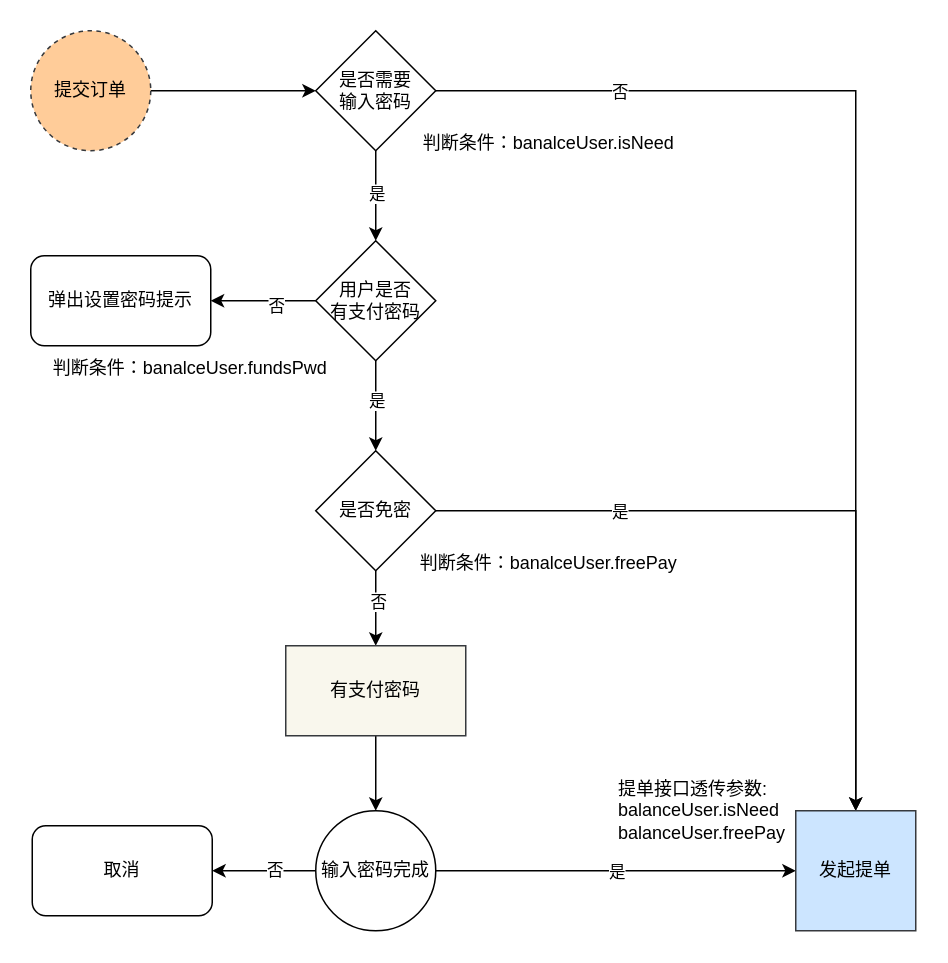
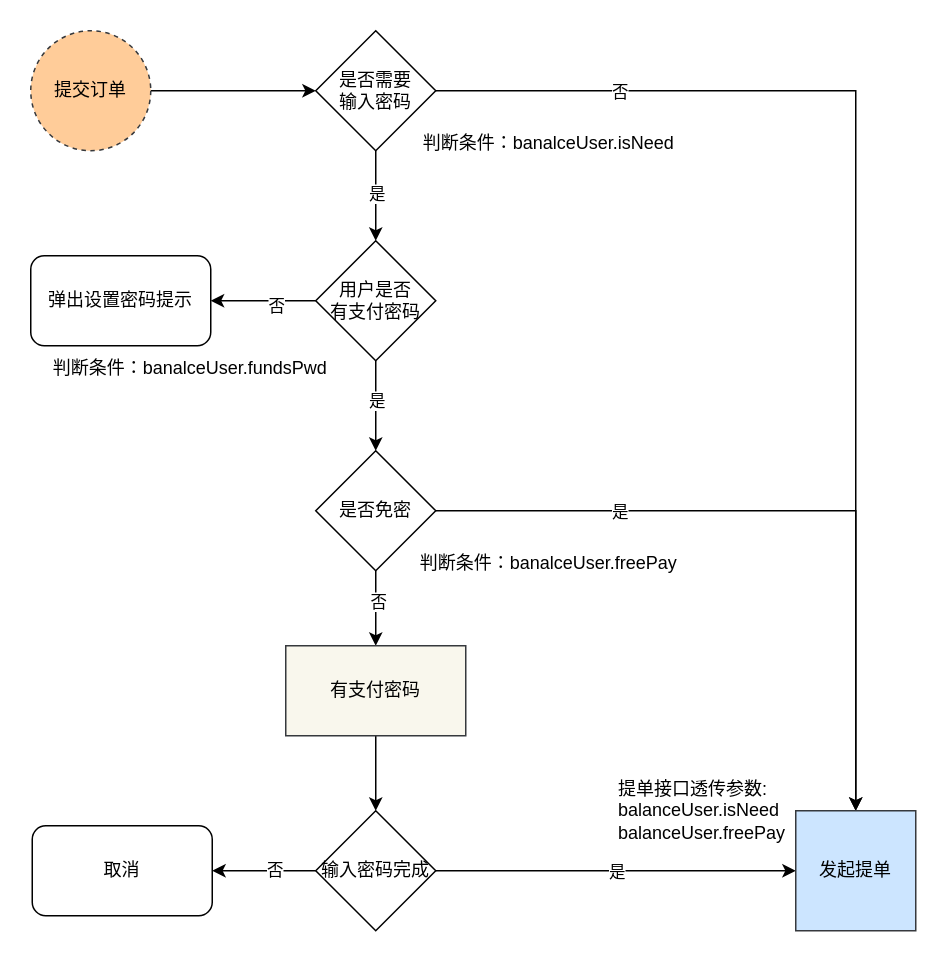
  <mxCell id="0" />
  <mxCell id="1" parent="0" />
  <mxCell id="2" style="edgeStyle=orthogonalEdgeStyle;rounded=0;orthogonalLoop=1;jettySize=auto;html=1;exitX=0.5;exitY=1;exitDx=0;exitDy=0;" edge="1" parent="1" source="6" target="16"><mxGeometry relative="1" as="geometry" /></mxCell>
  <mxCell id="3" value="是" style="edgeLabel;html=1;align=center;verticalAlign=middle;resizable=0;points=[];" vertex="1" connectable="0" parent="2"><mxGeometry x="-0.08" relative="1" as="geometry"><mxPoint as="offset" /></mxGeometry></mxCell>
  <mxCell id="4" style="edgeStyle=orthogonalEdgeStyle;rounded=0;orthogonalLoop=1;jettySize=auto;html=1;exitX=1;exitY=0.5;exitDx=0;exitDy=0;" edge="1" parent="1" source="6" target="24"><mxGeometry relative="1" as="geometry" /></mxCell>
  <mxCell id="5" value="否" style="edgeLabel;html=1;align=center;verticalAlign=middle;resizable=0;points=[];" vertex="1" connectable="0" parent="4"><mxGeometry x="-0.678" relative="1" as="geometry"><mxPoint as="offset" /></mxGeometry></mxCell>
  <mxCell id="6" value="是否需要&lt;br&gt;输入密码" style="rhombus;whiteSpace=wrap;html=1;" vertex="1" parent="1"><mxGeometry x="210" y="20" width="80" height="80" as="geometry" /></mxCell>
  <mxCell id="7" style="edgeStyle=orthogonalEdgeStyle;rounded=0;orthogonalLoop=1;jettySize=auto;html=1;exitX=1;exitY=0.5;exitDx=0;exitDy=0;entryX=0.5;entryY=0;entryDx=0;entryDy=0;" edge="1" parent="1" source="11" target="24"><mxGeometry relative="1" as="geometry" /></mxCell>
  <mxCell id="8" value="是" style="edgeLabel;html=1;align=center;verticalAlign=middle;resizable=0;points=[];" vertex="1" connectable="0" parent="7"><mxGeometry x="-0.491" relative="1" as="geometry"><mxPoint as="offset" /></mxGeometry></mxCell>
  <mxCell id="9" style="edgeStyle=orthogonalEdgeStyle;rounded=0;orthogonalLoop=1;jettySize=auto;html=1;exitX=0.5;exitY=1;exitDx=0;exitDy=0;entryX=0.5;entryY=0;entryDx=0;entryDy=0;" edge="1" parent="1" source="11" target="18"><mxGeometry relative="1" as="geometry" /></mxCell>
  <mxCell id="10" value="否" style="edgeLabel;html=1;align=center;verticalAlign=middle;resizable=0;points=[];" vertex="1" connectable="0" parent="9"><mxGeometry x="-0.2" y="1" relative="1" as="geometry"><mxPoint as="offset" /></mxGeometry></mxCell>
  <mxCell id="11" value="是否免密" style="rhombus;whiteSpace=wrap;html=1;" vertex="1" parent="1"><mxGeometry x="210" y="300" width="80" height="80" as="geometry" /></mxCell>
  <mxCell id="12" style="edgeStyle=orthogonalEdgeStyle;rounded=0;orthogonalLoop=1;jettySize=auto;html=1;exitX=0.5;exitY=1;exitDx=0;exitDy=0;entryX=0.5;entryY=0;entryDx=0;entryDy=0;" edge="1" parent="1" source="16" target="11"><mxGeometry relative="1" as="geometry" /></mxCell>
  <mxCell id="13" value="是" style="edgeLabel;html=1;align=center;verticalAlign=middle;resizable=0;points=[];" vertex="1" connectable="0" parent="12"><mxGeometry x="-0.15" relative="1" as="geometry"><mxPoint as="offset" /></mxGeometry></mxCell>
  <mxCell id="14" style="edgeStyle=orthogonalEdgeStyle;rounded=0;orthogonalLoop=1;jettySize=auto;html=1;exitX=0;exitY=0.5;exitDx=0;exitDy=0;entryX=1;entryY=0.5;entryDx=0;entryDy=0;" edge="1" parent="1" source="16" target="31"><mxGeometry relative="1" as="geometry" /></mxCell>
  <mxCell id="15" value="否" style="edgeLabel;html=1;align=center;verticalAlign=middle;resizable=0;points=[];" vertex="1" connectable="0" parent="14"><mxGeometry x="-0.229" y="3" relative="1" as="geometry"><mxPoint as="offset" /></mxGeometry></mxCell>
  <mxCell id="16" value="用户是否&lt;br&gt;有支付密码" style="rhombus;whiteSpace=wrap;html=1;" vertex="1" parent="1"><mxGeometry x="210" y="160" width="80" height="80" as="geometry" /></mxCell>
  <mxCell id="17" style="edgeStyle=orthogonalEdgeStyle;rounded=0;orthogonalLoop=1;jettySize=auto;html=1;exitX=0.5;exitY=1;exitDx=0;exitDy=0;" edge="1" parent="1" source="18" target="23"><mxGeometry relative="1" as="geometry" /></mxCell>
  <mxCell id="18" value="有支付密码" style="rounded=0;whiteSpace=wrap;html=1;fillColor=#f9f7ed;strokeColor=#36393d;" vertex="1" parent="1"><mxGeometry x="190" y="430" width="120" height="60" as="geometry" /></mxCell>
  <mxCell id="19" style="edgeStyle=orthogonalEdgeStyle;rounded=0;orthogonalLoop=1;jettySize=auto;html=1;exitX=1;exitY=0.5;exitDx=0;exitDy=0;entryX=0;entryY=0.5;entryDx=0;entryDy=0;" edge="1" parent="1" source="23" target="24"><mxGeometry relative="1" as="geometry" /></mxCell>
  <mxCell id="20" value="是" style="edgeLabel;html=1;align=center;verticalAlign=middle;resizable=0;points=[];" vertex="1" connectable="0" parent="19"><mxGeometry x="0.058" y="-1" relative="1" as="geometry"><mxPoint x="-7" y="-1" as="offset" /></mxGeometry></mxCell>
  <mxCell id="21" style="edgeStyle=orthogonalEdgeStyle;rounded=0;orthogonalLoop=1;jettySize=auto;html=1;exitX=0;exitY=0.5;exitDx=0;exitDy=0;entryX=1;entryY=0.5;entryDx=0;entryDy=0;" edge="1" parent="1" source="23" target="32"><mxGeometry relative="1" as="geometry" /></mxCell>
  <mxCell id="22" value="否" style="edgeLabel;html=1;align=center;verticalAlign=middle;resizable=0;points=[];" vertex="1" connectable="0" parent="21"><mxGeometry x="-0.188" y="-1" relative="1" as="geometry"><mxPoint as="offset" /></mxGeometry></mxCell>
- <mxCell id="23" value="输入密码完成" style="ellipse;whiteSpace=wrap;html=1;" vertex="1" parent="1"><mxGeometry x="210" y="540" width="80" height="80" as="geometry" /></mxCell>
+ <mxCell id="23" value="输入密码完成" style="rhombus;whiteSpace=wrap;html=1;" vertex="1" parent="1"><mxGeometry x="210" y="540" width="80" height="80" as="geometry" /></mxCell>
  <mxCell id="24" value="发起提单" style="whiteSpace=wrap;html=1;aspect=fixed;fillColor=#cce5ff;strokeColor=#36393d;" vertex="1" parent="1"><mxGeometry x="530" y="540" width="80" height="80" as="geometry" /></mxCell>
  <mxCell id="25" value="判断条件：banalceUser.isNeed" style="text;html=1;align=center;verticalAlign=middle;resizable=0;points=[];autosize=1;strokeColor=none;fillColor=none;" vertex="1" parent="1"><mxGeometry x="270" y="80" width="190" height="30" as="geometry" /></mxCell>
  <mxCell id="26" value="判断条件：banalceUser.freePay" style="text;html=1;align=center;verticalAlign=middle;resizable=0;points=[];autosize=1;strokeColor=none;fillColor=none;" vertex="1" parent="1"><mxGeometry x="270" y="360" width="190" height="30" as="geometry" /></mxCell>
  <mxCell id="27" value="判断条件：banalceUser.fundsPwd" style="text;html=1;align=center;verticalAlign=middle;resizable=0;points=[];autosize=1;strokeColor=none;fillColor=none;" vertex="1" parent="1"><mxGeometry x="21" y="230" width="210" height="30" as="geometry" /></mxCell>
  <mxCell id="28" value="提单接口透传参数:&lt;br&gt;balanceUser.isNeed&lt;br&gt;balanceUser.freePay" style="text;html=1;align=left;verticalAlign=middle;resizable=0;points=[];autosize=1;strokeColor=none;fillColor=none;" vertex="1" parent="1"><mxGeometry x="410" y="510" width="130" height="60" as="geometry" /></mxCell>
  <mxCell id="29" style="edgeStyle=orthogonalEdgeStyle;rounded=0;orthogonalLoop=1;jettySize=auto;html=1;exitX=1;exitY=0.5;exitDx=0;exitDy=0;" edge="1" parent="1" source="30" target="6"><mxGeometry relative="1" as="geometry" /></mxCell>
  <mxCell id="30" value="提交订单" style="ellipse;whiteSpace=wrap;html=1;aspect=fixed;fillColor=#ffcc99;strokeColor=#36393d;dashed=1;" vertex="1" parent="1"><mxGeometry x="20" y="20" width="80" height="80" as="geometry" /></mxCell>
  <mxCell id="31" value="弹出设置密码提示" style="rounded=1;whiteSpace=wrap;html=1;" vertex="1" parent="1"><mxGeometry x="20" y="170" width="120" height="60" as="geometry" /></mxCell>
  <mxCell id="32" value="取消" style="rounded=1;whiteSpace=wrap;html=1;" vertex="1" parent="1"><mxGeometry x="21" y="550" width="120" height="60" as="geometry" /></mxCell>
